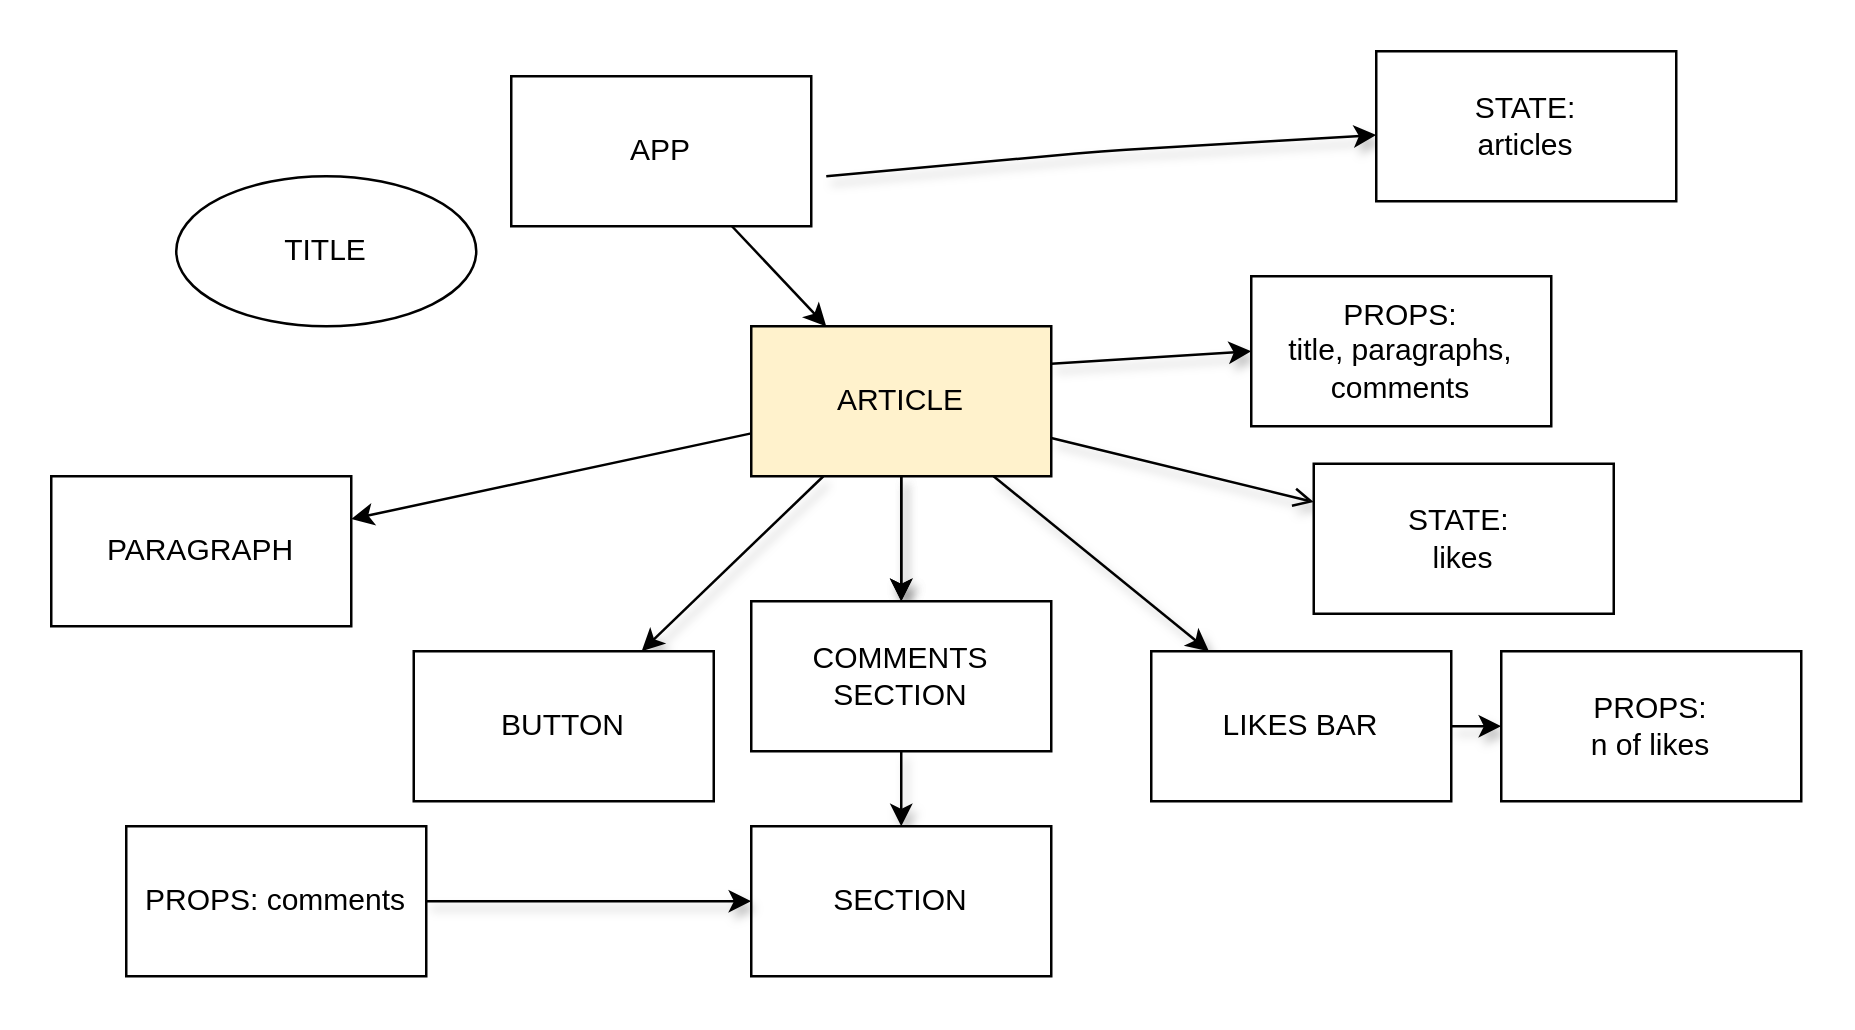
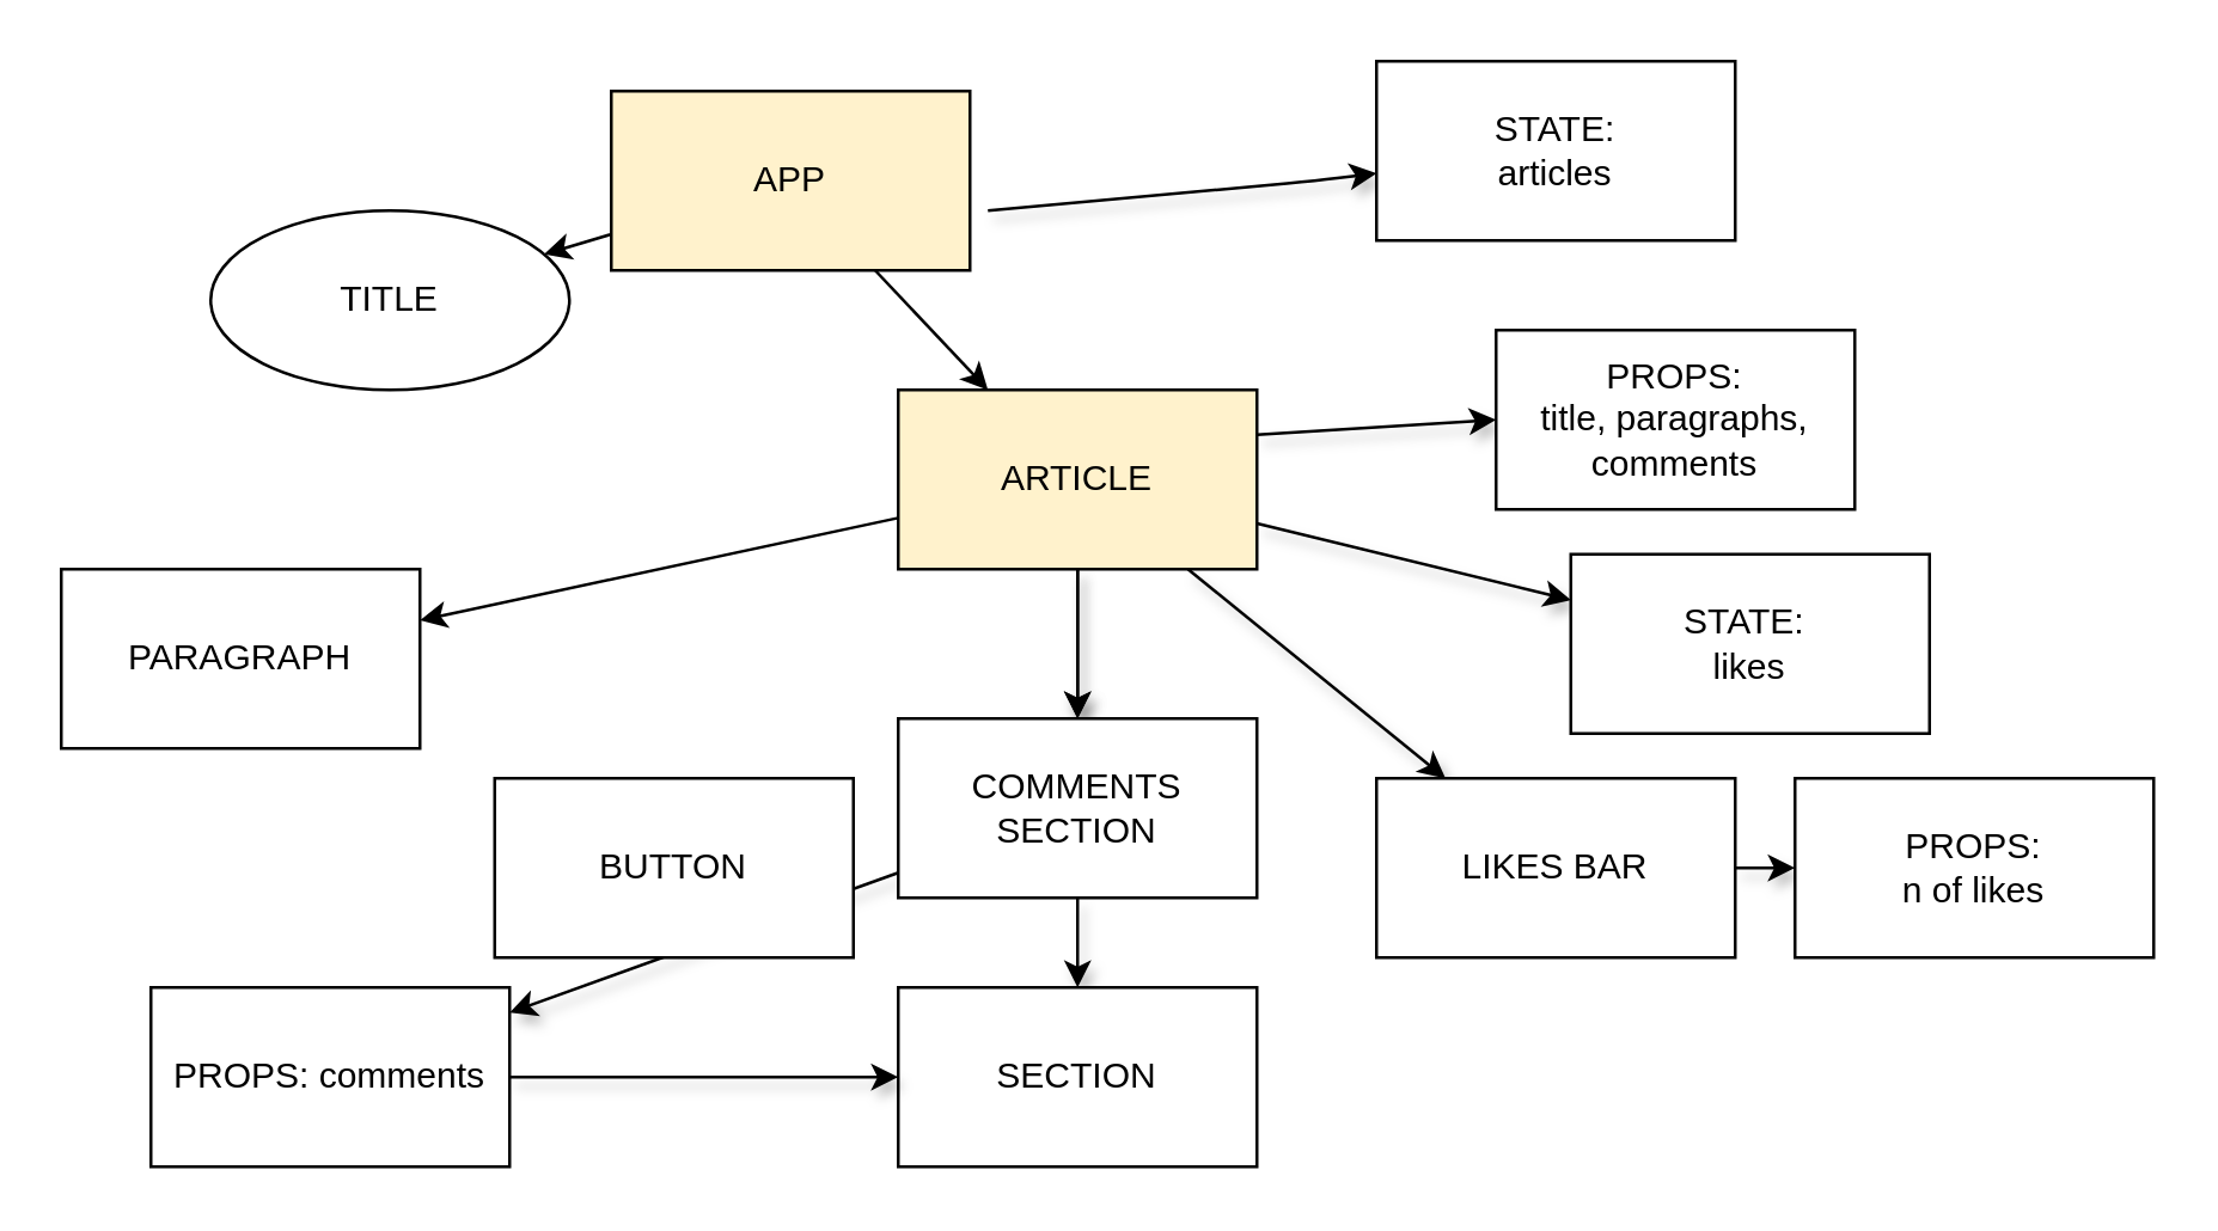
  <mxCell id="0" />
  <mxCell id="1" parent="0" />
  <mxCell id="2" style="edgeStyle=none;html=1;" parent="1" source="4" edge="1"><mxGeometry relative="1" as="geometry"><mxPoint x="330" y="130" as="targetPoint" /></mxGeometry></mxCell>
- <mxCell id="4" value="APP&lt;br&gt;" style="whiteSpace=wrap;html=1;" parent="1" vertex="1"><mxGeometry x="204" y="30" width="120" height="60" as="geometry" /></mxCell>
+ <mxCell id="3" value="" style="edgeStyle=none;html=1;" edge="1" parent="1" source="4" target="5"><mxGeometry relative="1" as="geometry" /></mxCell>
+ <mxCell id="4" value="APP&lt;br&gt;" style="whiteSpace=wrap;html=1;fillColor=#fff2cc;" parent="1" vertex="1"><mxGeometry x="204" y="30" width="120" height="60" as="geometry" /></mxCell>
  <mxCell id="5" value="TITLE" style="ellipse;whiteSpace=wrap;html=1;" parent="1" vertex="1"><mxGeometry x="70" y="70" width="120" height="60" as="geometry" /></mxCell>
  <mxCell id="6" value="" style="edgeStyle=none;html=1;shadow=1;" parent="1" target="15" edge="1"><mxGeometry relative="1" as="geometry"><mxPoint x="330" y="70" as="sourcePoint" /><Array as="points"><mxPoint x="440" y="60" /></Array></mxGeometry></mxCell>
  <mxCell id="7" value="" style="edgeStyle=none;html=1;shadow=1;" parent="1" source="14" target="18" edge="1"><mxGeometry relative="1" as="geometry" /></mxCell>
  <mxCell id="8" value="" style="edgeStyle=none;html=1;shadow=1;" parent="1" source="14" target="18" edge="1"><mxGeometry relative="1" as="geometry" /></mxCell>
- <mxCell id="9" value="" style="edgeStyle=none;html=1;shadow=1;" parent="1" source="14" target="20" edge="1"><mxGeometry relative="1" as="geometry" /></mxCell>
  <mxCell id="10" value="" style="edgeStyle=none;html=1;shadow=1;exitX=1;exitY=0.25;exitDx=0;exitDy=0;entryX=0;entryY=0.5;entryDx=0;entryDy=0;" parent="1" source="14" target="21" edge="1"><mxGeometry relative="1" as="geometry" /></mxCell>
- <mxCell id="11" value="" style="edgeStyle=none;html=1;shadow=1;endArrow=open;" parent="1" source="14" target="22" edge="1"><mxGeometry relative="1" as="geometry" /></mxCell>
+ <mxCell id="11" value="" style="edgeStyle=none;html=1;shadow=1;" parent="1" source="14" target="22" edge="1"><mxGeometry relative="1" as="geometry" /></mxCell>
  <mxCell id="12" value="" style="edgeStyle=none;html=1;shadow=1;" parent="1" source="14" target="26" edge="1"><mxGeometry relative="1" as="geometry" /></mxCell>
  <mxCell id="13" value="" style="edgeStyle=none;html=1;" edge="1" parent="1" source="14" target="28"><mxGeometry relative="1" as="geometry" /></mxCell>
  <mxCell id="14" value="ARTICLE" style="whiteSpace=wrap;html=1;fillColor=#fff2cc;" parent="1" vertex="1"><mxGeometry x="300" y="130" width="120" height="60" as="geometry" /></mxCell>
- <mxCell id="15" value="STATE:&lt;br&gt;articles" style="whiteSpace=wrap;html=1;" parent="1" vertex="1"><mxGeometry x="550" y="20" width="120" height="60" as="geometry" /></mxCell>
+ <mxCell id="15" value="STATE:&lt;br&gt;articles" style="whiteSpace=wrap;html=1;" parent="1" vertex="1"><mxGeometry x="460" y="20" width="120" height="60" as="geometry" /></mxCell>
  <mxCell id="16" style="edgeStyle=none;html=1;shadow=1;" parent="1" source="18" edge="1"><mxGeometry relative="1" as="geometry"><mxPoint x="360" y="330" as="targetPoint" /></mxGeometry></mxCell>
+ <mxCell id="17" value="" style="edgeStyle=none;html=1;shadow=1;" parent="1" source="18" target="24" edge="1"><mxGeometry relative="1" as="geometry" /></mxCell>
  <mxCell id="18" value="COMMENTS SECTION" style="whiteSpace=wrap;html=1;" parent="1" vertex="1"><mxGeometry x="300" y="240" width="120" height="60" as="geometry" /></mxCell>
  <mxCell id="19" value="SECTION" style="whiteSpace=wrap;html=1;" parent="1" vertex="1"><mxGeometry x="300" y="330" width="120" height="60" as="geometry" /></mxCell>
  <mxCell id="20" value="BUTTON" style="whiteSpace=wrap;html=1;" parent="1" vertex="1"><mxGeometry x="165" y="260" width="120" height="60" as="geometry" /></mxCell>
  <mxCell id="21" value="PROPS:&lt;br&gt;title, paragraphs, comments" style="whiteSpace=wrap;html=1;" parent="1" vertex="1"><mxGeometry x="500" y="110" width="120" height="60" as="geometry" /></mxCell>
  <mxCell id="22" value="STATE:&amp;nbsp;&lt;br&gt;likes" style="whiteSpace=wrap;html=1;" parent="1" vertex="1"><mxGeometry x="525" y="185" width="120" height="60" as="geometry" /></mxCell>
  <mxCell id="23" value="" style="edgeStyle=none;html=1;shadow=1;" parent="1" source="24" edge="1"><mxGeometry relative="1" as="geometry"><mxPoint x="300" y="360" as="targetPoint" /></mxGeometry></mxCell>
  <mxCell id="24" value="PROPS: comments" style="whiteSpace=wrap;html=1;" parent="1" vertex="1"><mxGeometry x="50" y="330" width="120" height="60" as="geometry" /></mxCell>
  <mxCell id="25" value="" style="edgeStyle=none;html=1;shadow=1;" parent="1" source="26" target="27" edge="1"><mxGeometry relative="1" as="geometry" /></mxCell>
  <mxCell id="26" value="LIKES BAR" style="whiteSpace=wrap;html=1;" parent="1" vertex="1"><mxGeometry x="460" y="260" width="120" height="60" as="geometry" /></mxCell>
  <mxCell id="27" value="PROPS:&lt;br&gt;n of likes" style="whiteSpace=wrap;html=1;" parent="1" vertex="1"><mxGeometry x="600" y="260" width="120" height="60" as="geometry" /></mxCell>
  <mxCell id="28" value="PARAGRAPH" style="whiteSpace=wrap;html=1;" vertex="1" parent="1"><mxGeometry x="20" y="190" width="120" height="60" as="geometry" /></mxCell>
